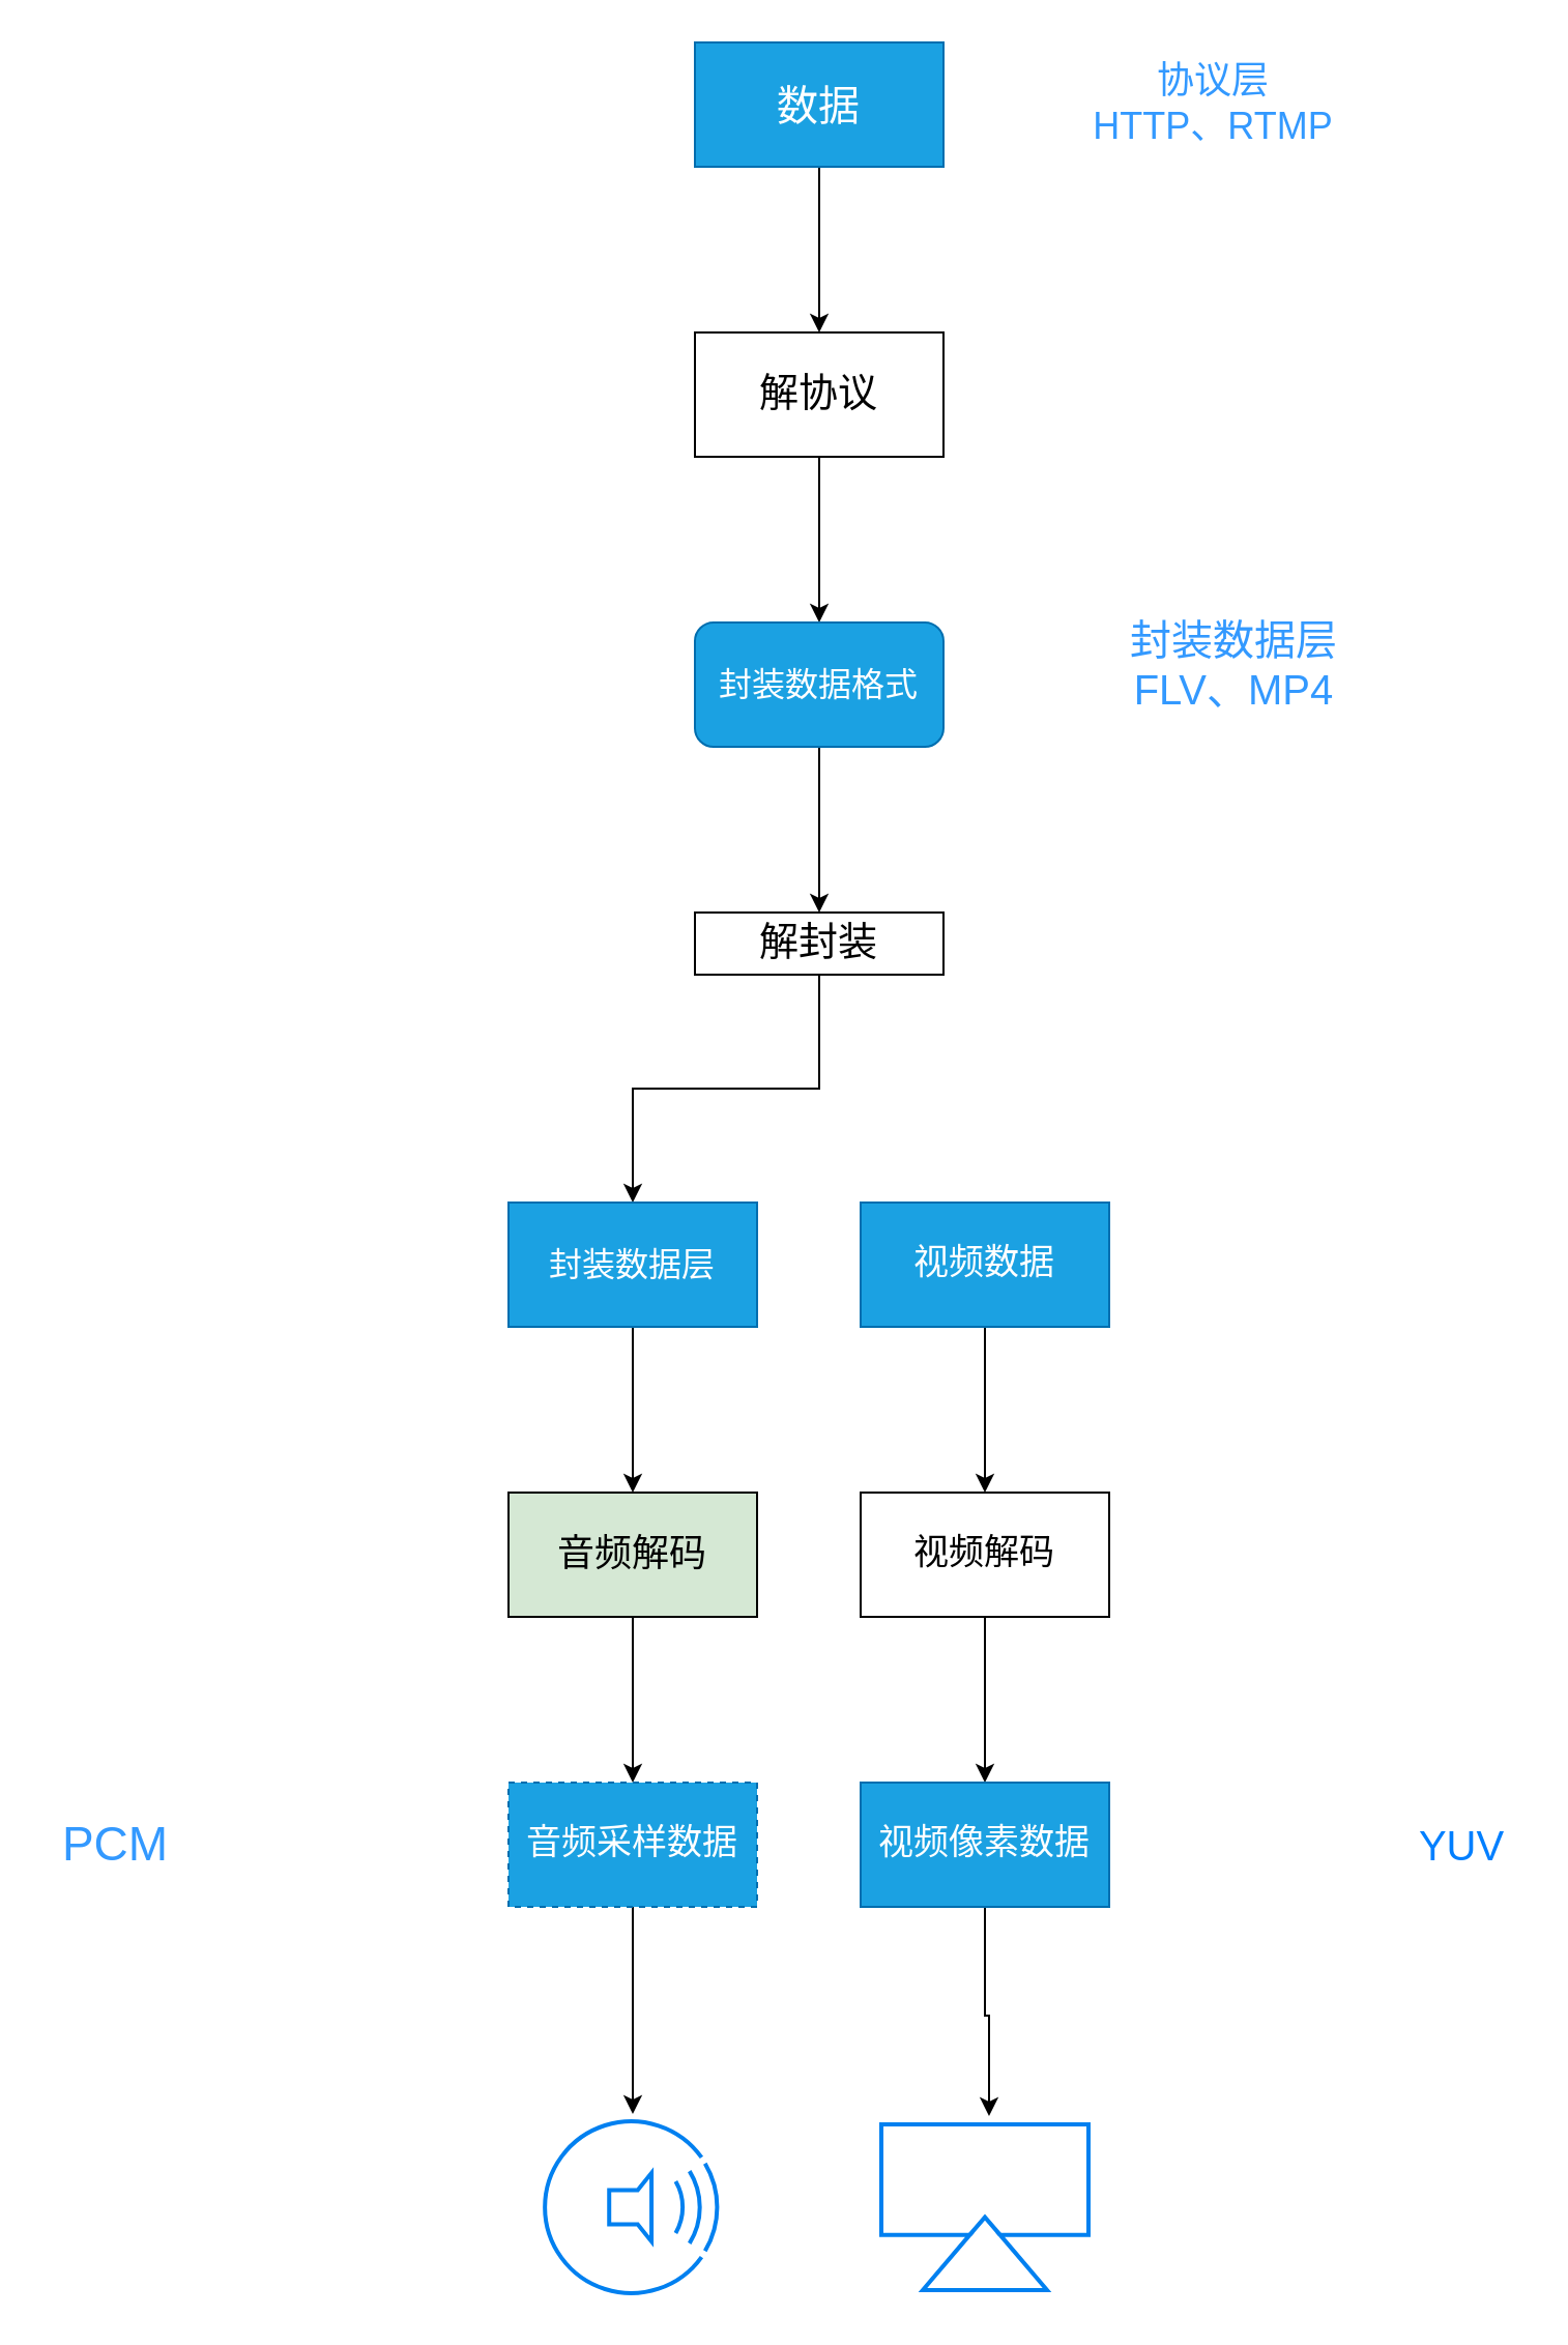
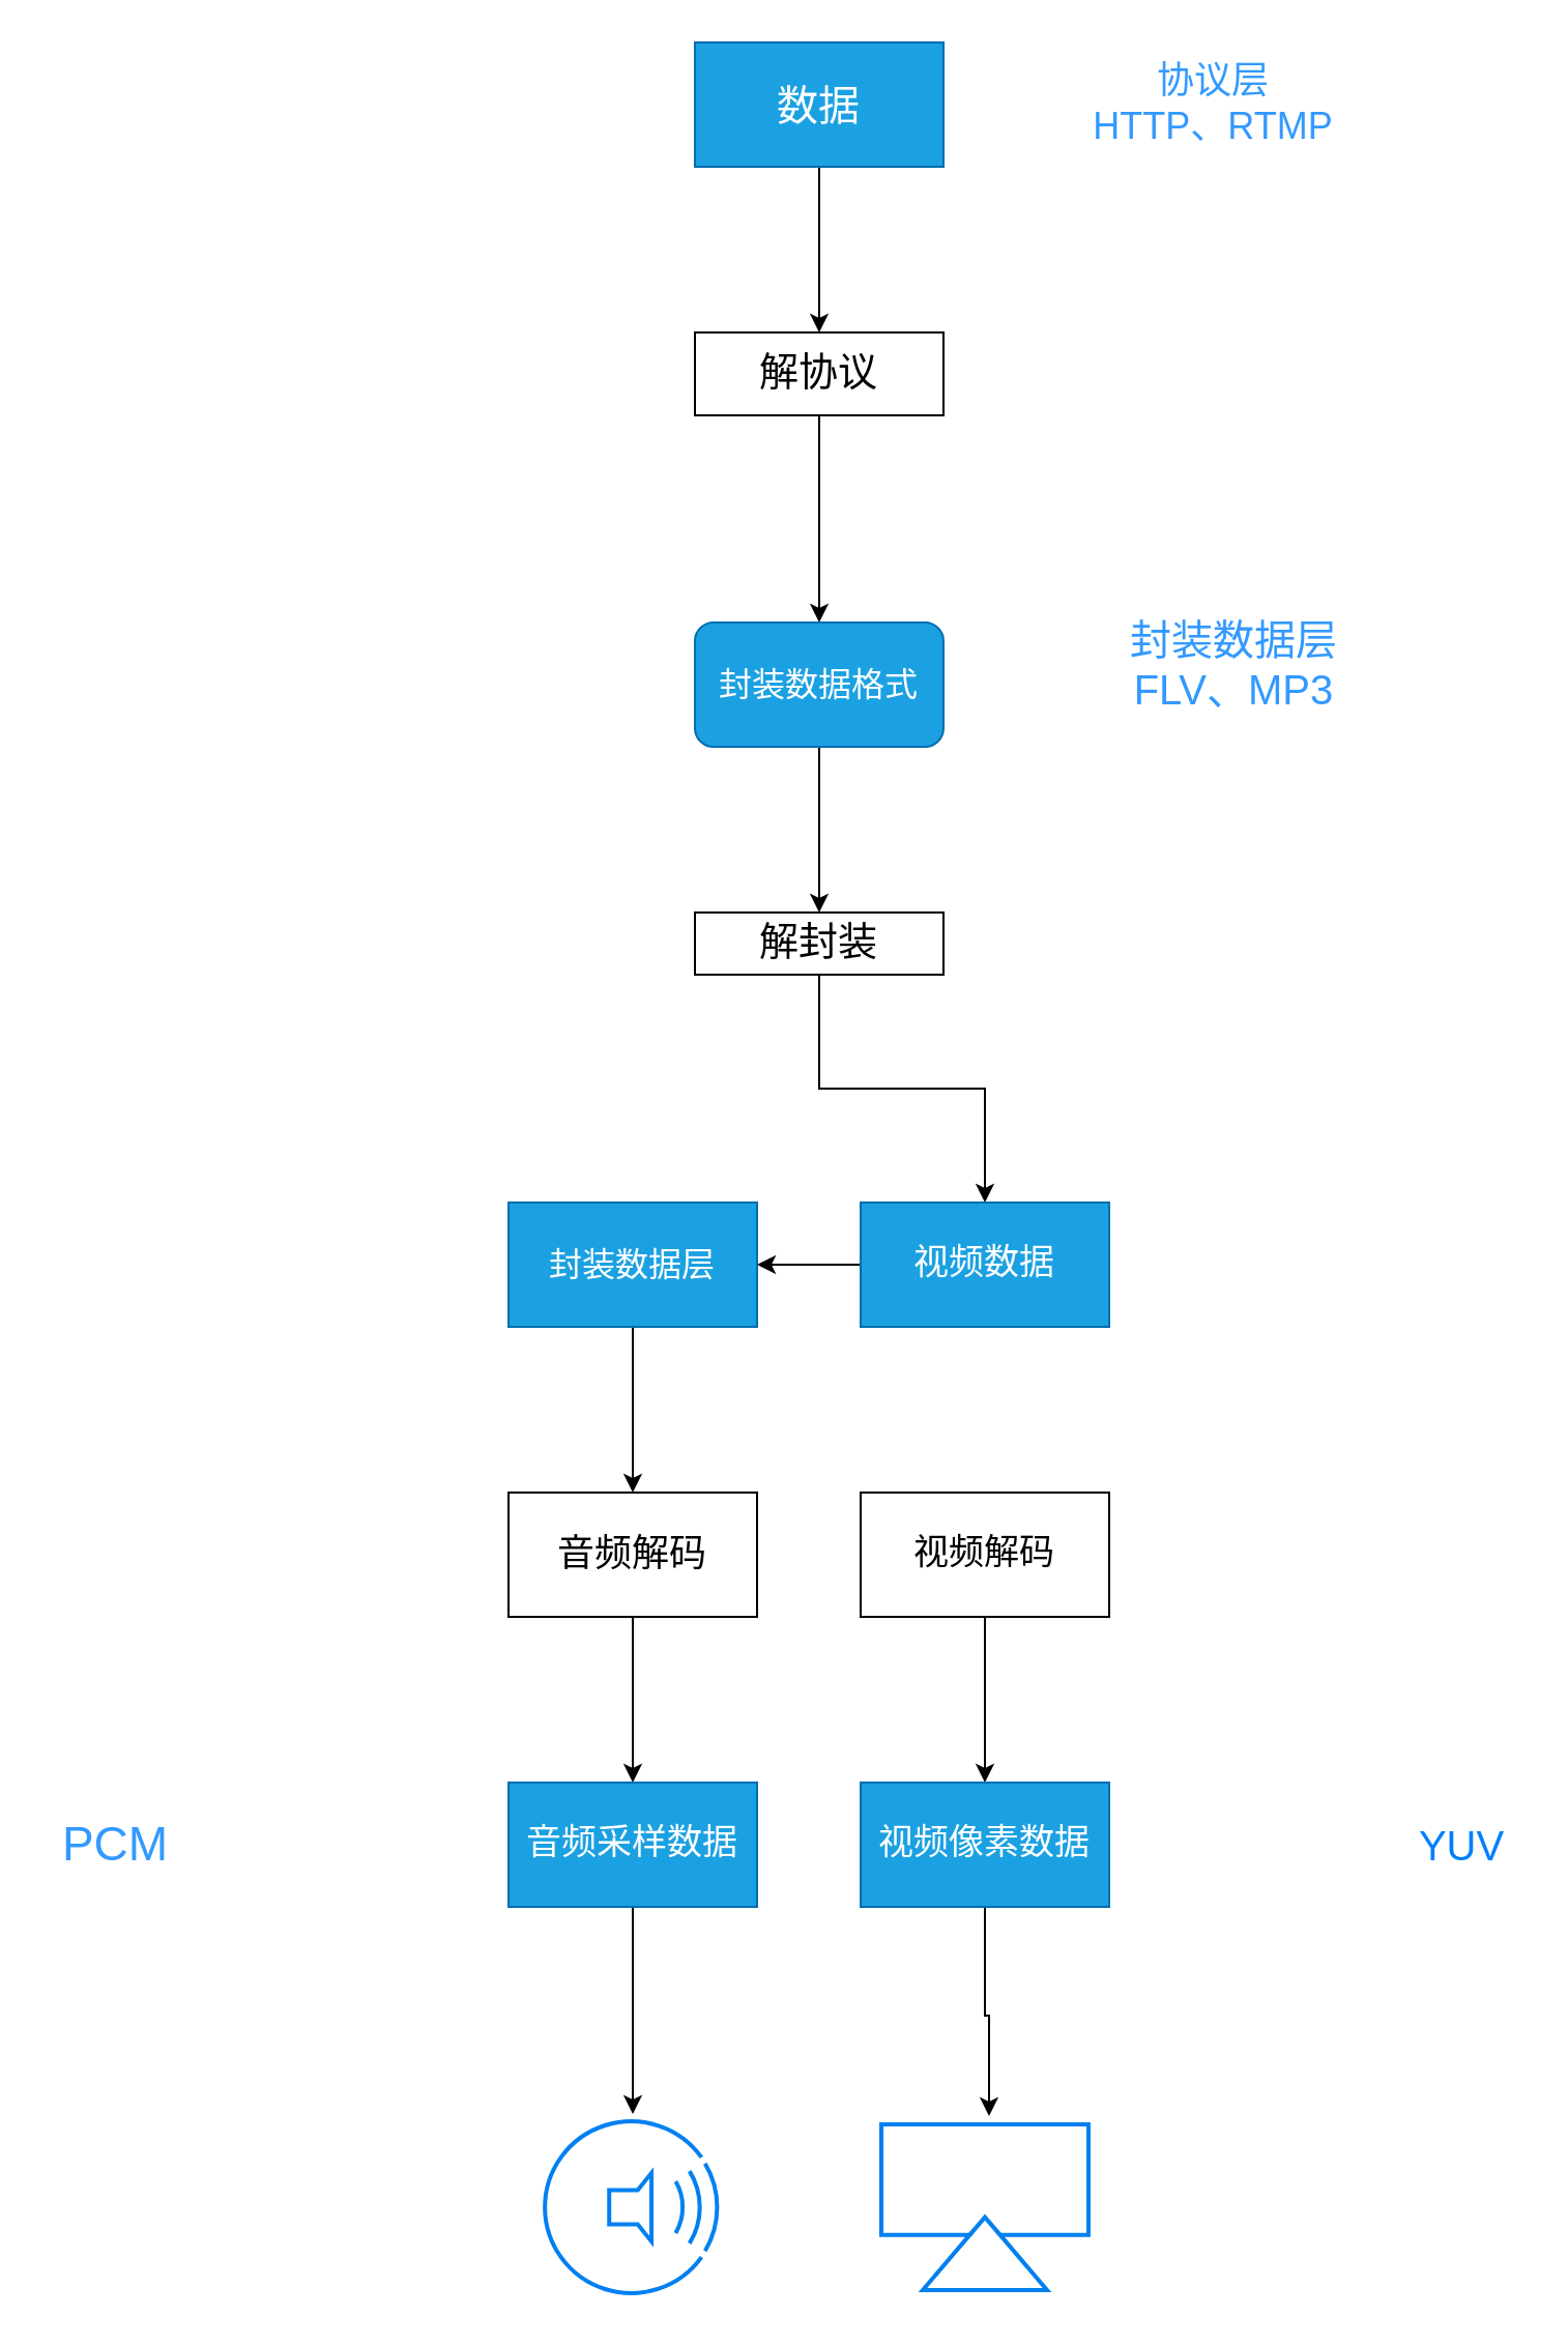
  <mxCell id="0" />
  <mxCell id="1" parent="0" />
  <mxCell id="2" value="" style="edgeStyle=orthogonalEdgeStyle;rounded=0;orthogonalLoop=1;jettySize=auto;html=1;" edge="1" parent="1" source="3" target="5"><mxGeometry relative="1" as="geometry" /></mxCell>
  <mxCell id="3" value="数据" style="rounded=0;whiteSpace=wrap;html=1;fillColor=#1ba1e2;strokeColor=#006EAF;fontColor=#ffffff;fontSize=20;" vertex="1" parent="1"><mxGeometry x="335" y="20" width="120" height="60" as="geometry" /></mxCell>
  <mxCell id="4" value="" style="edgeStyle=orthogonalEdgeStyle;rounded=0;orthogonalLoop=1;jettySize=auto;html=1;" edge="1" parent="1" source="5" target="7"><mxGeometry relative="1" as="geometry" /></mxCell>
- <mxCell id="5" value="解协议" style="rounded=0;whiteSpace=wrap;html=1;fontSize=19;" vertex="1" parent="1"><mxGeometry x="335" y="160" width="120" height="60" as="geometry" /></mxCell>
+ <mxCell id="5" value="解协议" style="rounded=0;whiteSpace=wrap;html=1;fontSize=19;" vertex="1" parent="1"><mxGeometry x="335" y="160" width="120" height="40" as="geometry" /></mxCell>
  <mxCell id="6" value="" style="edgeStyle=orthogonalEdgeStyle;rounded=0;orthogonalLoop=1;jettySize=auto;html=1;" edge="1" parent="1" source="7" target="10"><mxGeometry relative="1" as="geometry" /></mxCell>
  <mxCell id="7" value="封装数据格式" style="whiteSpace=wrap;html=1;fillColor=#1ba1e2;strokeColor=#006EAF;fontColor=#ffffff;fontSize=16;rounded=1;" vertex="1" parent="1"><mxGeometry x="335" y="300" width="120" height="60" as="geometry" /></mxCell>
- <mxCell id="8" value="" style="edgeStyle=orthogonalEdgeStyle;rounded=0;orthogonalLoop=1;jettySize=auto;html=1;" edge="1" parent="1" source="10" target="12"><mxGeometry relative="1" as="geometry" /></mxCell>
+ <mxCell id="9" value="" style="edgeStyle=orthogonalEdgeStyle;rounded=0;orthogonalLoop=1;jettySize=auto;html=1;" edge="1" parent="1" source="10" target="14"><mxGeometry relative="1" as="geometry" /></mxCell>
  <mxCell id="10" value="解封装" style="rounded=0;whiteSpace=wrap;html=1;fontSize=19;" vertex="1" parent="1"><mxGeometry x="335" y="440" width="120" height="30" as="geometry" /></mxCell>
  <mxCell id="11" value="" style="edgeStyle=orthogonalEdgeStyle;rounded=0;orthogonalLoop=1;jettySize=auto;html=1;" edge="1" parent="1" source="12" target="16"><mxGeometry relative="1" as="geometry" /></mxCell>
  <mxCell id="12" value="封装数据层" style="rounded=0;whiteSpace=wrap;html=1;fillColor=#1ba1e2;strokeColor=#006EAF;fontColor=#ffffff;fontSize=16;" vertex="1" parent="1"><mxGeometry x="245" y="580" width="120" height="60" as="geometry" /></mxCell>
- <mxCell id="13" value="" style="edgeStyle=orthogonalEdgeStyle;rounded=0;orthogonalLoop=1;jettySize=auto;html=1;" edge="1" parent="1" source="14" target="18"><mxGeometry relative="1" as="geometry" /></mxCell>
+ <mxCell id="13" value="" style="edgeStyle=orthogonalEdgeStyle;rounded=0;orthogonalLoop=1;jettySize=auto;html=1;" edge="1" parent="1" source="14" target="12"><mxGeometry relative="1" as="geometry" /></mxCell>
  <mxCell id="14" value="视频数据" style="rounded=0;whiteSpace=wrap;html=1;fillColor=#1ba1e2;strokeColor=#006EAF;fontColor=#ffffff;fontSize=17;" vertex="1" parent="1"><mxGeometry x="415" y="580" width="120" height="60" as="geometry" /></mxCell>
  <mxCell id="15" value="" style="edgeStyle=orthogonalEdgeStyle;rounded=0;orthogonalLoop=1;jettySize=auto;html=1;" edge="1" parent="1" source="16" target="20"><mxGeometry relative="1" as="geometry" /></mxCell>
- <mxCell id="16" value="音频解码" style="rounded=0;whiteSpace=wrap;html=1;fontSize=18;fillColor=#d5e8d4;" vertex="1" parent="1"><mxGeometry x="245" y="720" width="120" height="60" as="geometry" /></mxCell>
+ <mxCell id="16" value="音频解码" style="rounded=0;whiteSpace=wrap;html=1;fontSize=18;" vertex="1" parent="1"><mxGeometry x="245" y="720" width="120" height="60" as="geometry" /></mxCell>
  <mxCell id="17" value="" style="edgeStyle=orthogonalEdgeStyle;rounded=0;orthogonalLoop=1;jettySize=auto;html=1;" edge="1" parent="1" source="18" target="22"><mxGeometry relative="1" as="geometry" /></mxCell>
  <mxCell id="18" value="视频解码" style="rounded=0;whiteSpace=wrap;html=1;fontSize=17;" vertex="1" parent="1"><mxGeometry x="415" y="720" width="120" height="60" as="geometry" /></mxCell>
  <mxCell id="19" value="" style="edgeStyle=orthogonalEdgeStyle;rounded=0;orthogonalLoop=1;jettySize=auto;html=1;" edge="1" parent="1" source="20" target="23"><mxGeometry relative="1" as="geometry" /></mxCell>
- <mxCell id="20" value="音频采样数据" style="rounded=0;whiteSpace=wrap;html=1;fillColor=#1ba1e2;strokeColor=#006EAF;fontColor=#ffffff;fontSize=17;dashed=1;" vertex="1" parent="1"><mxGeometry x="245" y="860" width="120" height="60" as="geometry" /></mxCell>
+ <mxCell id="20" value="音频采样数据" style="rounded=0;whiteSpace=wrap;html=1;fillColor=#1ba1e2;strokeColor=#006EAF;fontColor=#ffffff;fontSize=17;" vertex="1" parent="1"><mxGeometry x="245" y="860" width="120" height="60" as="geometry" /></mxCell>
  <mxCell id="21" style="edgeStyle=orthogonalEdgeStyle;rounded=0;orthogonalLoop=1;jettySize=auto;html=1;exitX=0.5;exitY=1;exitDx=0;exitDy=0;entryX=0.52;entryY=-0.05;entryDx=0;entryDy=0;entryPerimeter=0;" edge="1" parent="1" source="22" target="24"><mxGeometry relative="1" as="geometry" /></mxCell>
  <mxCell id="22" value="视频像素数据" style="whiteSpace=wrap;html=1;rounded=0;fillColor=#1ba1e2;strokeColor=#006EAF;fontColor=#ffffff;fontSize=17;" vertex="1" parent="1"><mxGeometry x="415" y="860" width="120" height="60" as="geometry" /></mxCell>
  <mxCell id="23" value="" style="html=1;verticalLabelPosition=bottom;align=center;labelBackgroundColor=#ffffff;verticalAlign=top;strokeWidth=2;strokeColor=#0080F0;shadow=0;dashed=0;shape=mxgraph.ios7.icons.loud;" vertex="1" parent="1"><mxGeometry x="262.35" y="1020" width="85.3" height="90" as="geometry" /></mxCell>
  <mxCell id="24" value="" style="html=1;verticalLabelPosition=bottom;align=center;labelBackgroundColor=#ffffff;verticalAlign=top;strokeWidth=2;strokeColor=#0080F0;shadow=0;dashed=0;shape=mxgraph.ios7.icons.move_to_folder;" vertex="1" parent="1"><mxGeometry x="425" y="1025" width="100" height="80" as="geometry" /></mxCell>
  <mxCell id="25" value="协议层&lt;br style=&quot;font-size: 18px;&quot;&gt;HTTP、RTMP" style="text;html=1;align=center;verticalAlign=middle;resizable=0;points=[];autosize=1;fontColor=#3399FF;fontSize=18;" vertex="1" parent="1"><mxGeometry x="520" y="25" width="130" height="50" as="geometry" /></mxCell>
- <mxCell id="26" value="&lt;font color=&quot;#3399ff&quot;&gt;封装数据层&lt;br&gt;FLV、MP4&lt;/font&gt;" style="text;html=1;align=center;verticalAlign=middle;resizable=0;points=[];autosize=1;fontSize=20;fontColor=#0000FF;" vertex="1" parent="1"><mxGeometry x="535" y="295" width="120" height="50" as="geometry" /></mxCell>
+ <mxCell id="26" value="&lt;font color=&quot;#3399ff&quot;&gt;封装数据层&lt;br&gt;FLV、MP3&lt;/font&gt;" style="text;html=1;align=center;verticalAlign=middle;resizable=0;points=[];autosize=1;fontSize=20;fontColor=#0000FF;" vertex="1" parent="1"><mxGeometry x="535" y="295" width="120" height="50" as="geometry" /></mxCell>
  <mxCell id="27" value="&lt;font color=&quot;#3399ff&quot; style=&quot;font-size: 23px;&quot;&gt;PCM&lt;/font&gt;" style="text;html=1;align=center;verticalAlign=middle;resizable=0;points=[];autosize=1;fontSize=23;fontColor=#0000FF;" vertex="1" parent="1"><mxGeometry x="20" y="875" width="70" height="30" as="geometry" /></mxCell>
  <mxCell id="28" value="&lt;font&gt;YUV&lt;/font&gt;" style="text;html=1;align=center;verticalAlign=middle;resizable=0;points=[];autosize=1;fontSize=20;fontColor=#007FFF;" vertex="1" parent="1"><mxGeometry x="675" y="875" width="60" height="30" as="geometry" /></mxCell>
